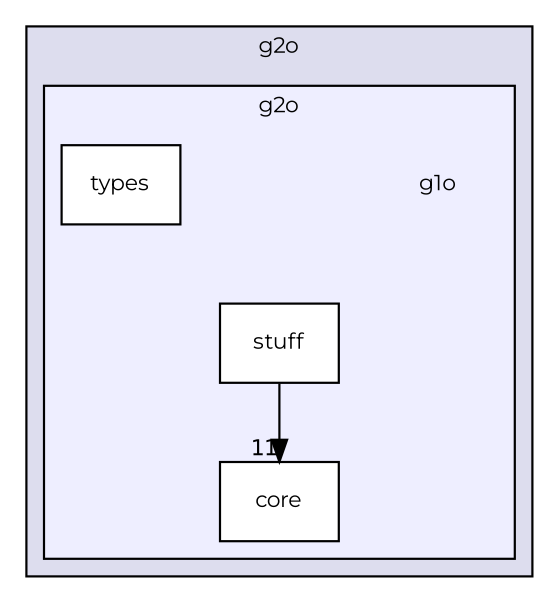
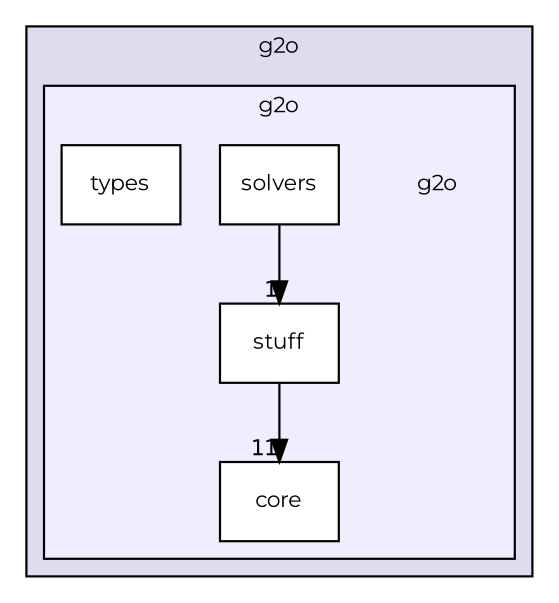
  digraph {
    compound=true
    fontname=Montserrat
    node [fontname=Montserrat fontsize=10 shape=box color=black fillcolor=white style=filled]
    edge [fontname=Montserrat labeldistance=1.5 labelfontname=Helvetica labelfontsize=10]
-   n1 [label=g1o shape=plaintext color="" fillcolor="" style=""]
+   n1 [label=g2o shape=plaintext color="" fillcolor="" style=""]
    n2 [label=core]
+   n3 [label=solvers]
    n4 [label=stuff]
    n5 [label=types]
    subgraph cluster_1 {
      bgcolor="#ddddee"
      fontsize=10
      label=g2o
      pencolor=black
      subgraph cluster_2 {
        bgcolor="#eeeeff"
        fontsize=10
        label=g2o
        pencolor=black
        n1
        n2
+       n3
        n4
        n5
      }
    }
+   n3 -> n4 [headlabel=1]
    n4 -> n2 [headlabel=11]
  }
